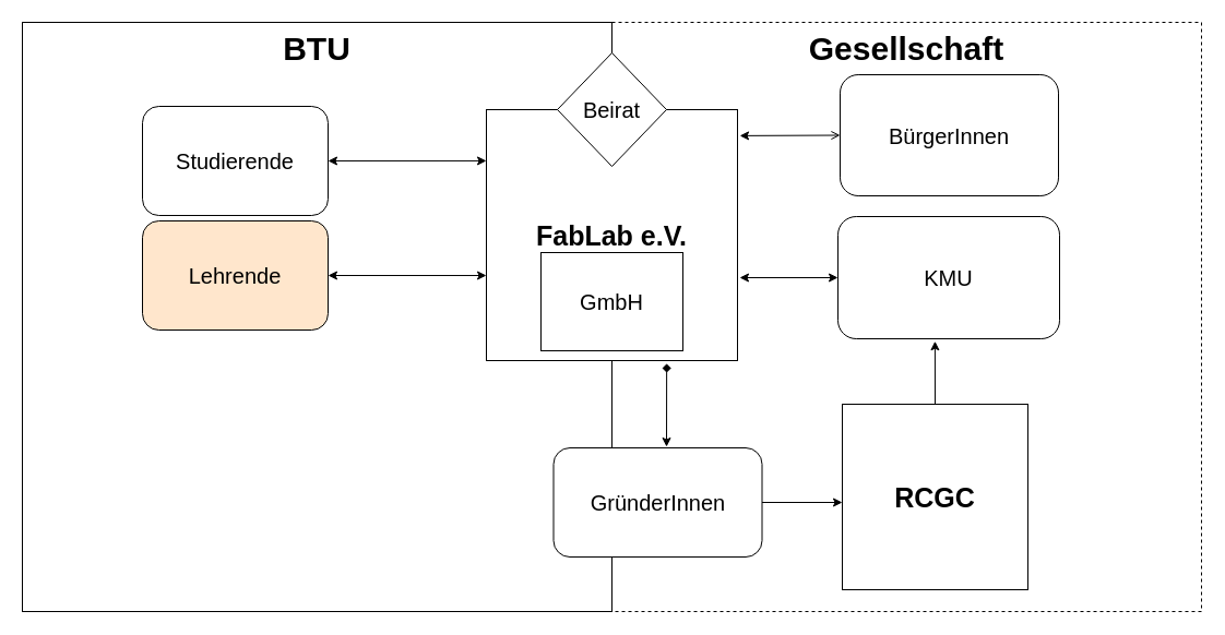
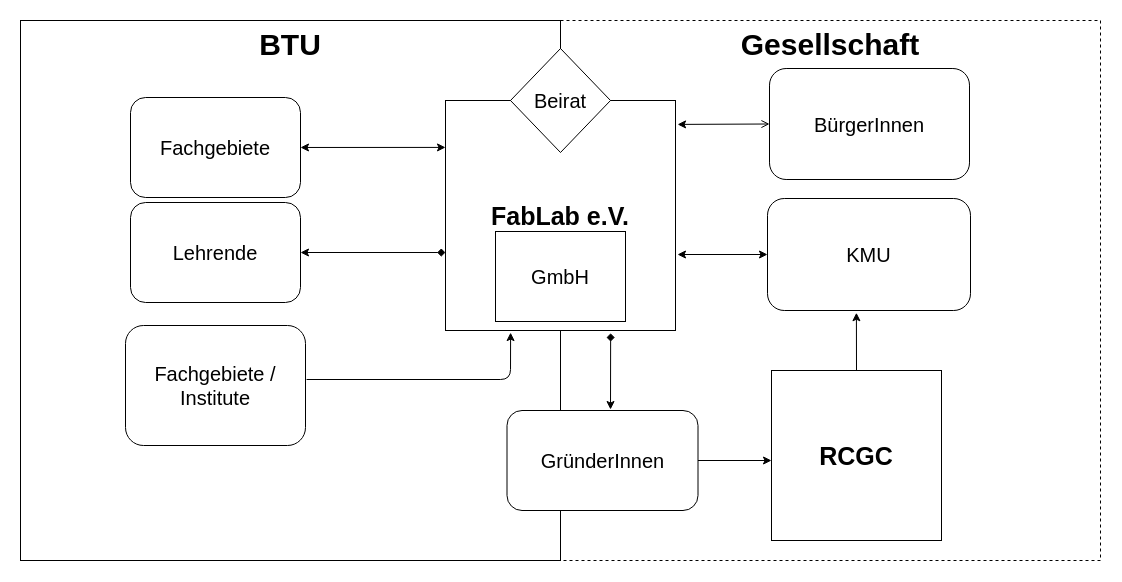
  <mxCell id="0" />
  <mxCell id="1" parent="0" />
  <mxCell id="2" value="&lt;div align=&quot;left&quot;&gt;&lt;font style=&quot;font-size: 30px&quot;&gt;&lt;b&gt;Gesellschaft&lt;/b&gt;&lt;/font&gt;&lt;/div&gt;" style="whiteSpace=wrap;html=1;aspect=fixed;fontSize=20;align=center;dashed=1;verticalAlign=top;" vertex="1" parent="1"><mxGeometry x="560" y="20" width="540" height="540" as="geometry" /></mxCell>
  <mxCell id="3" value="&lt;div style=&quot;font-size: 30px;&quot; align=&quot;left&quot;&gt;BTU&lt;/div&gt;" style="whiteSpace=wrap;html=1;aspect=fixed;align=center;verticalAlign=top;fontSize=30;fontStyle=1" vertex="1" parent="1"><mxGeometry x="20" y="20" width="540" height="540" as="geometry" /></mxCell>
- <mxCell id="4" value="Studierende" style="rounded=1;whiteSpace=wrap;html=1;align=center;fontSize=20;" vertex="1" parent="1"><mxGeometry x="130" y="97" width="170" height="100" as="geometry" /></mxCell>
- <mxCell id="5" value="Lehrende" style="rounded=1;whiteSpace=wrap;html=1;align=center;fontSize=20;fillColor=#ffe6cc;" vertex="1" parent="1"><mxGeometry x="130" y="202" width="170" height="100" as="geometry" /></mxCell>
+ <mxCell id="4" value="Fachgebiete" style="rounded=1;whiteSpace=wrap;html=1;align=center;fontSize=20;" vertex="1" parent="1"><mxGeometry x="130" y="97" width="170" height="100" as="geometry" /></mxCell>
+ <mxCell id="5" value="Lehrende" style="rounded=1;whiteSpace=wrap;html=1;align=center;fontSize=20;" vertex="1" parent="1"><mxGeometry x="130" y="202" width="170" height="100" as="geometry" /></mxCell>
  <mxCell id="6" value="FabLab e.V." style="whiteSpace=wrap;html=1;aspect=fixed;align=center;fontSize=25;fontStyle=1" vertex="1" parent="1"><mxGeometry x="445" y="100" width="230" height="230" as="geometry" /></mxCell>
  <mxCell id="7" value="RCGC" style="whiteSpace=wrap;html=1;aspect=fixed;align=center;fontSize=25;fontStyle=1" vertex="1" parent="1"><mxGeometry x="771" y="370" width="170" height="170" as="geometry" /></mxCell>
  <mxCell id="8" value="" style="edgeStyle=orthogonalEdgeStyle;rounded=0;orthogonalLoop=1;jettySize=auto;html=1;" edge="1" parent="1" source="9" target="7"><mxGeometry relative="1" as="geometry"><mxPoint x="735.5" y="470" as="targetPoint" /><Array as="points"><mxPoint x="690" y="470" /><mxPoint x="690" y="470" /></Array></mxGeometry></mxCell>
  <mxCell id="9" value="GründerInnen" style="rounded=1;whiteSpace=wrap;html=1;align=center;fontSize=20;" vertex="1" parent="1"><mxGeometry x="506.5" y="410" width="191" height="100" as="geometry" /></mxCell>
  <mxCell id="10" value="KMU" style="rounded=1;whiteSpace=wrap;html=1;align=center;fontSize=20;" vertex="1" parent="1"><mxGeometry x="767" y="198" width="203" height="112" as="geometry" /></mxCell>
  <mxCell id="11" value="BürgerInnen" style="rounded=1;whiteSpace=wrap;html=1;align=center;fontSize=20;" vertex="1" parent="1"><mxGeometry x="769" y="68" width="200" height="111" as="geometry" /></mxCell>
  <mxCell id="12" value="" style="endArrow=classic;startArrow=classic;html=1;entryX=0;entryY=0.204;entryDx=0;entryDy=0;entryPerimeter=0;" edge="1" parent="1" source="4" target="6"><mxGeometry width="50" height="50" relative="1" as="geometry"><mxPoint x="20" y="630" as="sourcePoint" /><mxPoint x="70" y="580" as="targetPoint" /></mxGeometry></mxCell>
- <mxCell id="13" value="" style="endArrow=classic;startArrow=classic;html=1;exitX=1;exitY=0.5;exitDx=0;exitDy=0;entryX=0;entryY=0.661;entryDx=0;entryDy=0;entryPerimeter=0;" edge="1" parent="1" source="5" target="6"><mxGeometry width="50" height="50" relative="1" as="geometry"><mxPoint x="20" y="630" as="sourcePoint" /><mxPoint x="440" y="252" as="targetPoint" /></mxGeometry></mxCell>
+ <mxCell id="13" value="" style="endArrow=diamond;startArrow=classic;html=1;exitX=1;exitY=0.5;exitDx=0;exitDy=0;entryX=0;entryY=0.661;entryDx=0;entryDy=0;entryPerimeter=0;" edge="1" parent="1" source="5" target="6"><mxGeometry width="50" height="50" relative="1" as="geometry"><mxPoint x="20" y="630" as="sourcePoint" /><mxPoint x="440" y="252" as="targetPoint" /></mxGeometry></mxCell>
  <mxCell id="14" value="" style="endArrow=classic;startArrow=classic;html=1;entryX=0;entryY=0.5;entryDx=0;entryDy=0;" edge="1" parent="1" target="10"><mxGeometry width="50" height="50" relative="1" as="geometry"><mxPoint x="677" y="254" as="sourcePoint" /><mxPoint x="70" y="580" as="targetPoint" /><Array as="points" /></mxGeometry></mxCell>
  <mxCell id="15" value="" style="endArrow=open;startArrow=classic;html=1;entryX=0;entryY=0.5;entryDx=0;entryDy=0;exitX=1.009;exitY=0.104;exitDx=0;exitDy=0;exitPerimeter=0;" edge="1" parent="1" source="6" target="11"><mxGeometry width="50" height="50" relative="1" as="geometry"><mxPoint x="666" y="140" as="sourcePoint" /><mxPoint x="760" y="150" as="targetPoint" /><Array as="points" /></mxGeometry></mxCell>
  <mxCell id="16" value="" style="endArrow=classic;html=1;entryX=0.438;entryY=1.02;entryDx=0;entryDy=0;exitX=0.5;exitY=0;exitDx=0;exitDy=0;entryPerimeter=0;" edge="1" parent="1" source="7" target="10"><mxGeometry width="50" height="50" relative="1" as="geometry"><mxPoint x="20" y="630" as="sourcePoint" /><mxPoint x="70" y="580" as="targetPoint" /></mxGeometry></mxCell>
  <mxCell id="17" value="" style="endArrow=diamond;startArrow=classic;html=1;fontSize=20;entryX=0.718;entryY=1.012;entryDx=0;entryDy=0;entryPerimeter=0;exitX=0.542;exitY=-0.01;exitDx=0;exitDy=0;exitPerimeter=0;" edge="1" parent="1" source="9" target="6"><mxGeometry width="50" height="50" relative="1" as="geometry"><mxPoint x="20" y="630" as="sourcePoint" /><mxPoint x="70" y="580" as="targetPoint" /></mxGeometry></mxCell>
+ <mxCell id="18" value="Fachgebiete / Institute" style="rounded=1;whiteSpace=wrap;html=1;fontSize=20;align=center;" vertex="1" parent="1"><mxGeometry x="125" y="325" width="180" height="120" as="geometry" /></mxCell>
+ <mxCell id="19" value="" style="endArrow=classic;html=1;fontSize=20;entryX=0.283;entryY=1.009;entryDx=0;entryDy=0;entryPerimeter=0;exitX=1.006;exitY=0.45;exitDx=0;exitDy=0;exitPerimeter=0;" edge="1" parent="1" source="18" target="6"><mxGeometry width="50" height="50" relative="1" as="geometry"><mxPoint x="20" y="630" as="sourcePoint" /><mxPoint x="70" y="580" as="targetPoint" /><Array as="points"><mxPoint x="510" y="379" /></Array></mxGeometry></mxCell>
  <mxCell id="20" value="&lt;div&gt;Beirat&lt;/div&gt;" style="rhombus;whiteSpace=wrap;html=1;fontSize=20;align=center;" vertex="1" parent="1"><mxGeometry x="510" y="48" width="100" height="104" as="geometry" /></mxCell>
  <mxCell id="21" value="GmbH" style="rounded=0;whiteSpace=wrap;html=1;fontSize=20;align=center;" vertex="1" parent="1"><mxGeometry x="495" y="231" width="130" height="90" as="geometry" /></mxCell>
